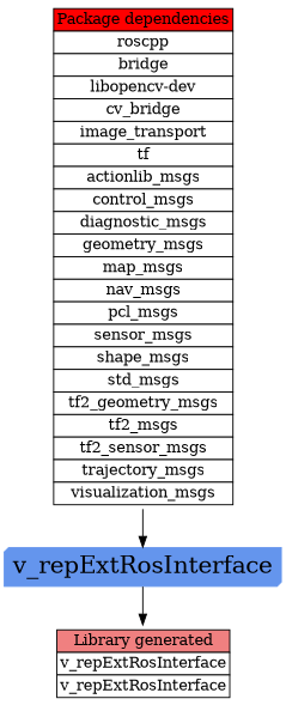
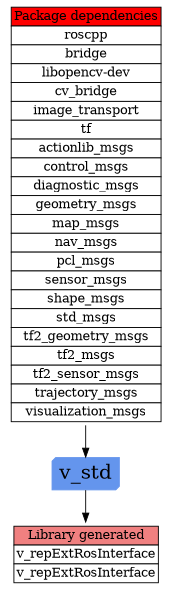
  digraph {
    nodesep=0.1
    node [shape=plaintext]
-   v_repExtRosInterface [color="#6495ED" fontsize=22 shape=box3d style=filled]
+   v_repExtRosInterface [color="#6495ED" fontsize=22 shape=box3d style=filled label=v_std]
    n2 [label=<<table BGCOLOR="#FFFFFF" BORDER="0" CELLBORDER="1" CELLSPACING="0">   <tr>     <td ALIGN="CENTER" BGCOLOR="#F08080" COLSPAN="1">Library generated</td>   </tr>   <tr>     <td ALIGN="CENTER" BGCOLOR="#FFFFFF" COLSPAN="1">v_repExtRosInterface</td>   </tr>   <tr>     <td ALIGN="CENTER" BGCOLOR="#FFFFFF" COLSPAN="1">v_repExtRosInterface</td>   </tr> </table> >]
    n3 [label=<<table BGCOLOR="#FFFFFF" BORDER="0" CELLBORDER="1" CELLSPACING="0">   <tr>     <td ALIGN="CENTER" BGCOLOR="#FF0000" COLSPAN="1">Package dependencies</td>   </tr>   <tr>     <td ALIGN="CENTER" BGCOLOR="#FFFFFF" COLSPAN="1">roscpp</td>   </tr>   <tr>     <td ALIGN="CENTER" BGCOLOR="#FFFFFF" COLSPAN="1">bridge</td>   </tr>   <tr>     <td ALIGN="CENTER" BGCOLOR="#FFFFFF" COLSPAN="1">libopencv-dev</td>   </tr>   <tr>     <td ALIGN="CENTER" BGCOLOR="#FFFFFF" COLSPAN="1">cv_bridge</td>   </tr>   <tr>     <td ALIGN="CENTER" BGCOLOR="#FFFFFF" COLSPAN="1">image_transport</td>   </tr>   <tr>     <td ALIGN="CENTER" BGCOLOR="#FFFFFF" COLSPAN="1">tf</td>   </tr>   <tr>     <td ALIGN="CENTER" BGCOLOR="#FFFFFF" COLSPAN="1">actionlib_msgs</td>   </tr>   <tr>     <td ALIGN="CENTER" BGCOLOR="#FFFFFF" COLSPAN="1">control_msgs</td>   </tr>   <tr>     <td ALIGN="CENTER" BGCOLOR="#FFFFFF" COLSPAN="1">diagnostic_msgs</td>   </tr>   <tr>     <td ALIGN="CENTER" BGCOLOR="#FFFFFF" COLSPAN="1">geometry_msgs</td>   </tr>   <tr>     <td ALIGN="CENTER" BGCOLOR="#FFFFFF" COLSPAN="1">map_msgs</td>   </tr>   <tr>     <td ALIGN="CENTER" BGCOLOR="#FFFFFF" COLSPAN="1">nav_msgs</td>   </tr>   <tr>     <td ALIGN="CENTER" BGCOLOR="#FFFFFF" COLSPAN="1">pcl_msgs</td>   </tr>   <tr>     <td ALIGN="CENTER" BGCOLOR="#FFFFFF" COLSPAN="1">sensor_msgs</td>   </tr>   <tr>     <td ALIGN="CENTER" BGCOLOR="#FFFFFF" COLSPAN="1">shape_msgs</td>   </tr>   <tr>     <td ALIGN="CENTER" BGCOLOR="#FFFFFF" COLSPAN="1">std_msgs</td>   </tr>   <tr>     <td ALIGN="CENTER" BGCOLOR="#FFFFFF" COLSPAN="1">tf2_geometry_msgs</td>   </tr>   <tr>     <td ALIGN="CENTER" BGCOLOR="#FFFFFF" COLSPAN="1">tf2_msgs</td>   </tr>   <tr>     <td ALIGN="CENTER" BGCOLOR="#FFFFFF" COLSPAN="1">tf2_sensor_msgs</td>   </tr>   <tr>     <td ALIGN="CENTER" BGCOLOR="#FFFFFF" COLSPAN="1">trajectory_msgs</td>   </tr>   <tr>     <td ALIGN="CENTER" BGCOLOR="#FFFFFF" COLSPAN="1">visualization_msgs</td>   </tr> </table> >]
    v_repExtRosInterface -> n2
    n3 -> v_repExtRosInterface
  }
